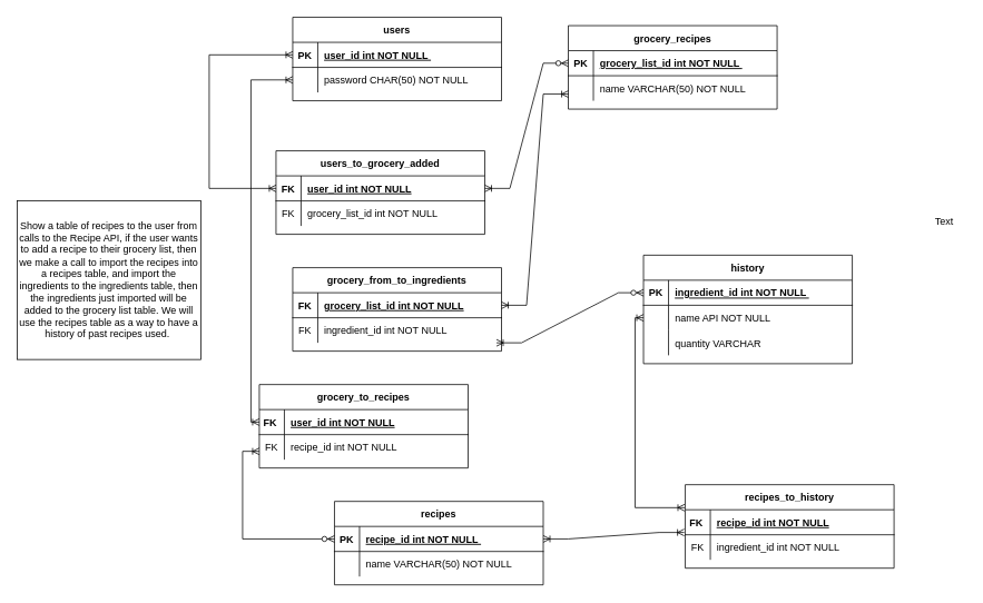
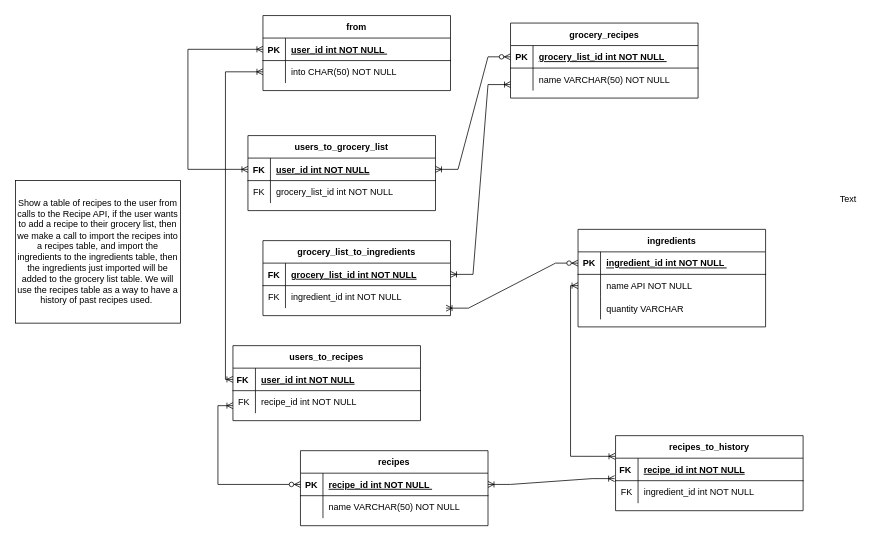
  <mxCell id="0" />
  <mxCell id="1" parent="0" />
  <mxCell id="2" value="grocery_recipes" style="shape=table;startSize=30;container=1;collapsible=1;childLayout=tableLayout;fixedRows=1;rowLines=0;fontStyle=1;align=center;resizeLast=1;" parent="1" vertex="1"><mxGeometry x="680" y="30" width="250" height="100" as="geometry" /></mxCell>
  <mxCell id="3" value="" style="shape=partialRectangle;collapsible=0;dropTarget=0;pointerEvents=0;fillColor=none;points=[[0,0.5],[1,0.5]];portConstraint=eastwest;top=0;left=0;right=0;bottom=1;" parent="2" vertex="1"><mxGeometry y="30" width="250" height="30" as="geometry" /></mxCell>
  <mxCell id="4" value="PK" style="shape=partialRectangle;overflow=hidden;connectable=0;fillColor=none;top=0;left=0;bottom=0;right=0;fontStyle=1;" parent="3" vertex="1"><mxGeometry width="30" height="30" as="geometry"><mxRectangle width="30" height="30" as="alternateBounds" /></mxGeometry></mxCell>
  <mxCell id="5" value="grocery_list_id int NOT NULL " style="shape=partialRectangle;overflow=hidden;connectable=0;fillColor=none;top=0;left=0;bottom=0;right=0;align=left;spacingLeft=6;fontStyle=5;" parent="3" vertex="1"><mxGeometry x="30" width="220" height="30" as="geometry"><mxRectangle width="220" height="30" as="alternateBounds" /></mxGeometry></mxCell>
  <mxCell id="6" value="" style="shape=partialRectangle;collapsible=0;dropTarget=0;pointerEvents=0;fillColor=none;points=[[0,0.5],[1,0.5]];portConstraint=eastwest;top=0;left=0;right=0;bottom=0;" parent="2" vertex="1"><mxGeometry y="60" width="250" height="30" as="geometry" /></mxCell>
  <mxCell id="7" value="" style="shape=partialRectangle;overflow=hidden;connectable=0;fillColor=none;top=0;left=0;bottom=0;right=0;" parent="6" vertex="1"><mxGeometry width="30" height="30" as="geometry"><mxRectangle width="30" height="30" as="alternateBounds" /></mxGeometry></mxCell>
  <mxCell id="8" value="name VARCHAR(50) NOT NULL" style="shape=partialRectangle;overflow=hidden;connectable=0;fillColor=none;top=0;left=0;bottom=0;right=0;align=left;spacingLeft=6;" parent="6" vertex="1"><mxGeometry x="30" width="220" height="30" as="geometry"><mxRectangle width="220" height="30" as="alternateBounds" /></mxGeometry></mxCell>
  <mxCell id="9" value="recipes_to_history" style="shape=table;startSize=30;container=1;collapsible=1;childLayout=tableLayout;fixedRows=1;rowLines=0;fontStyle=1;align=center;resizeLast=1;" parent="1" vertex="1"><mxGeometry x="820" y="580" width="250" height="100" as="geometry" /></mxCell>
  <mxCell id="10" value="" style="shape=partialRectangle;collapsible=0;dropTarget=0;pointerEvents=0;fillColor=none;points=[[0,0.5],[1,0.5]];portConstraint=eastwest;top=0;left=0;right=0;bottom=1;" parent="9" vertex="1"><mxGeometry y="30" width="250" height="30" as="geometry" /></mxCell>
  <mxCell id="11" value="FK " style="shape=partialRectangle;overflow=hidden;connectable=0;fillColor=none;top=0;left=0;bottom=0;right=0;fontStyle=1;" parent="10" vertex="1"><mxGeometry width="30" height="30" as="geometry"><mxRectangle width="30" height="30" as="alternateBounds" /></mxGeometry></mxCell>
  <mxCell id="12" value="recipe_id int NOT NULL" style="shape=partialRectangle;overflow=hidden;connectable=0;fillColor=none;top=0;left=0;bottom=0;right=0;align=left;spacingLeft=6;fontStyle=5;" parent="10" vertex="1"><mxGeometry x="30" width="220" height="30" as="geometry"><mxRectangle width="220" height="30" as="alternateBounds" /></mxGeometry></mxCell>
  <mxCell id="13" value="" style="shape=partialRectangle;collapsible=0;dropTarget=0;pointerEvents=0;fillColor=none;points=[[0,0.5],[1,0.5]];portConstraint=eastwest;top=0;left=0;right=0;bottom=0;" parent="9" vertex="1"><mxGeometry y="60" width="250" height="30" as="geometry" /></mxCell>
  <mxCell id="14" value="FK" style="shape=partialRectangle;overflow=hidden;connectable=0;fillColor=none;top=0;left=0;bottom=0;right=0;" parent="13" vertex="1"><mxGeometry width="30" height="30" as="geometry"><mxRectangle width="30" height="30" as="alternateBounds" /></mxGeometry></mxCell>
  <mxCell id="15" value="ingredient_id int NOT NULL" style="shape=partialRectangle;overflow=hidden;connectable=0;fillColor=none;top=0;left=0;bottom=0;right=0;align=left;spacingLeft=6;" parent="13" vertex="1"><mxGeometry x="30" width="220" height="30" as="geometry"><mxRectangle width="220" height="30" as="alternateBounds" /></mxGeometry></mxCell>
- <mxCell id="16" value="grocery_from_to_ingredients" style="shape=table;startSize=30;container=1;collapsible=1;childLayout=tableLayout;fixedRows=1;rowLines=0;fontStyle=1;align=center;resizeLast=1;" parent="1" vertex="1"><mxGeometry x="350" y="320" width="250" height="100" as="geometry" /></mxCell>
+ <mxCell id="16" value="grocery_list_to_ingredients" style="shape=table;startSize=30;container=1;collapsible=1;childLayout=tableLayout;fixedRows=1;rowLines=0;fontStyle=1;align=center;resizeLast=1;" parent="1" vertex="1"><mxGeometry x="350" y="320" width="250" height="100" as="geometry" /></mxCell>
  <mxCell id="17" value="" style="shape=partialRectangle;collapsible=0;dropTarget=0;pointerEvents=0;fillColor=none;points=[[0,0.5],[1,0.5]];portConstraint=eastwest;top=0;left=0;right=0;bottom=1;" parent="16" vertex="1"><mxGeometry y="30" width="250" height="30" as="geometry" /></mxCell>
  <mxCell id="18" value="FK" style="shape=partialRectangle;overflow=hidden;connectable=0;fillColor=none;top=0;left=0;bottom=0;right=0;fontStyle=1;" parent="17" vertex="1"><mxGeometry width="30" height="30" as="geometry"><mxRectangle width="30" height="30" as="alternateBounds" /></mxGeometry></mxCell>
  <mxCell id="19" value="grocery_list_id int NOT NULL " style="shape=partialRectangle;overflow=hidden;connectable=0;fillColor=none;top=0;left=0;bottom=0;right=0;align=left;spacingLeft=6;fontStyle=5;" parent="17" vertex="1"><mxGeometry x="30" width="220" height="30" as="geometry"><mxRectangle width="220" height="30" as="alternateBounds" /></mxGeometry></mxCell>
  <mxCell id="20" value="" style="shape=partialRectangle;collapsible=0;dropTarget=0;pointerEvents=0;fillColor=none;points=[[0,0.5],[1,0.5]];portConstraint=eastwest;top=0;left=0;right=0;bottom=0;" parent="16" vertex="1"><mxGeometry y="60" width="250" height="30" as="geometry" /></mxCell>
  <mxCell id="21" value="FK" style="shape=partialRectangle;overflow=hidden;connectable=0;fillColor=none;top=0;left=0;bottom=0;right=0;" parent="20" vertex="1"><mxGeometry width="30" height="30" as="geometry"><mxRectangle width="30" height="30" as="alternateBounds" /></mxGeometry></mxCell>
  <mxCell id="22" value="ingredient_id int NOT NULL" style="shape=partialRectangle;overflow=hidden;connectable=0;fillColor=none;top=0;left=0;bottom=0;right=0;align=left;spacingLeft=6;" parent="20" vertex="1"><mxGeometry x="30" width="220" height="30" as="geometry"><mxRectangle width="220" height="30" as="alternateBounds" /></mxGeometry></mxCell>
- <mxCell id="23" value="users" style="shape=table;startSize=30;container=1;collapsible=1;childLayout=tableLayout;fixedRows=1;rowLines=0;fontStyle=1;align=center;resizeLast=1;" vertex="1" parent="1"><mxGeometry x="350" y="20" width="250" height="100" as="geometry" /></mxCell>
+ <mxCell id="23" value="from" style="shape=table;startSize=30;container=1;collapsible=1;childLayout=tableLayout;fixedRows=1;rowLines=0;fontStyle=1;align=center;resizeLast=1;" vertex="1" parent="1"><mxGeometry x="350" y="20" width="250" height="100" as="geometry" /></mxCell>
  <mxCell id="24" value="" style="shape=partialRectangle;collapsible=0;dropTarget=0;pointerEvents=0;fillColor=none;points=[[0,0.5],[1,0.5]];portConstraint=eastwest;top=0;left=0;right=0;bottom=1;" vertex="1" parent="23"><mxGeometry y="30" width="250" height="30" as="geometry" /></mxCell>
  <mxCell id="25" value="PK" style="shape=partialRectangle;overflow=hidden;connectable=0;fillColor=none;top=0;left=0;bottom=0;right=0;fontStyle=1;" vertex="1" parent="24"><mxGeometry width="30" height="30" as="geometry"><mxRectangle width="30" height="30" as="alternateBounds" /></mxGeometry></mxCell>
  <mxCell id="26" value="user_id int NOT NULL " style="shape=partialRectangle;overflow=hidden;connectable=0;fillColor=none;top=0;left=0;bottom=0;right=0;align=left;spacingLeft=6;fontStyle=5;" vertex="1" parent="24"><mxGeometry x="30" width="220" height="30" as="geometry"><mxRectangle width="220" height="30" as="alternateBounds" /></mxGeometry></mxCell>
  <mxCell id="27" value="" style="shape=partialRectangle;collapsible=0;dropTarget=0;pointerEvents=0;fillColor=none;points=[[0,0.5],[1,0.5]];portConstraint=eastwest;top=0;left=0;right=0;bottom=0;" vertex="1" parent="23"><mxGeometry y="60" width="250" height="30" as="geometry" /></mxCell>
  <mxCell id="28" value="" style="shape=partialRectangle;overflow=hidden;connectable=0;fillColor=none;top=0;left=0;bottom=0;right=0;" vertex="1" parent="27"><mxGeometry width="30" height="30" as="geometry"><mxRectangle width="30" height="30" as="alternateBounds" /></mxGeometry></mxCell>
- <mxCell id="29" value="password CHAR(50) NOT NULL" style="shape=partialRectangle;overflow=hidden;connectable=0;fillColor=none;top=0;left=0;bottom=0;right=0;align=left;spacingLeft=6;" vertex="1" parent="27"><mxGeometry x="30" width="220" height="30" as="geometry"><mxRectangle width="220" height="30" as="alternateBounds" /></mxGeometry></mxCell>
- <mxCell id="30" value="history" style="shape=table;startSize=30;container=1;collapsible=1;childLayout=tableLayout;fixedRows=1;rowLines=0;fontStyle=1;align=center;resizeLast=1;" vertex="1" parent="1"><mxGeometry x="770" y="305" width="250" height="130" as="geometry" /></mxCell>
+ <mxCell id="29" value="into CHAR(50) NOT NULL" style="shape=partialRectangle;overflow=hidden;connectable=0;fillColor=none;top=0;left=0;bottom=0;right=0;align=left;spacingLeft=6;" vertex="1" parent="27"><mxGeometry x="30" width="220" height="30" as="geometry"><mxRectangle width="220" height="30" as="alternateBounds" /></mxGeometry></mxCell>
+ <mxCell id="30" value="ingredients" style="shape=table;startSize=30;container=1;collapsible=1;childLayout=tableLayout;fixedRows=1;rowLines=0;fontStyle=1;align=center;resizeLast=1;" vertex="1" parent="1"><mxGeometry x="770" y="305" width="250" height="130" as="geometry" /></mxCell>
  <mxCell id="31" value="" style="shape=partialRectangle;collapsible=0;dropTarget=0;pointerEvents=0;fillColor=none;points=[[0,0.5],[1,0.5]];portConstraint=eastwest;top=0;left=0;right=0;bottom=1;" vertex="1" parent="30"><mxGeometry y="30" width="250" height="30" as="geometry" /></mxCell>
  <mxCell id="32" value="PK" style="shape=partialRectangle;overflow=hidden;connectable=0;fillColor=none;top=0;left=0;bottom=0;right=0;fontStyle=1;" vertex="1" parent="31"><mxGeometry width="30" height="30" as="geometry"><mxRectangle width="30" height="30" as="alternateBounds" /></mxGeometry></mxCell>
  <mxCell id="33" value="ingredient_id int NOT NULL " style="shape=partialRectangle;overflow=hidden;connectable=0;fillColor=none;top=0;left=0;bottom=0;right=0;align=left;spacingLeft=6;fontStyle=5;" vertex="1" parent="31"><mxGeometry x="30" width="220" height="30" as="geometry"><mxRectangle width="220" height="30" as="alternateBounds" /></mxGeometry></mxCell>
  <mxCell id="34" value="" style="shape=partialRectangle;collapsible=0;dropTarget=0;pointerEvents=0;fillColor=none;points=[[0,0.5],[1,0.5]];portConstraint=eastwest;top=0;left=0;right=0;bottom=0;" vertex="1" parent="30"><mxGeometry y="60" width="250" height="30" as="geometry" /></mxCell>
  <mxCell id="35" value="" style="shape=partialRectangle;overflow=hidden;connectable=0;fillColor=none;top=0;left=0;bottom=0;right=0;" vertex="1" parent="34"><mxGeometry width="30" height="30" as="geometry"><mxRectangle width="30" height="30" as="alternateBounds" /></mxGeometry></mxCell>
  <mxCell id="36" value="name API NOT NULL" style="shape=partialRectangle;overflow=hidden;connectable=0;fillColor=none;top=0;left=0;bottom=0;right=0;align=left;spacingLeft=6;" vertex="1" parent="34"><mxGeometry x="30" width="220" height="30" as="geometry"><mxRectangle width="220" height="30" as="alternateBounds" /></mxGeometry></mxCell>
  <mxCell id="37" style="shape=partialRectangle;collapsible=0;dropTarget=0;pointerEvents=0;fillColor=none;points=[[0,0.5],[1,0.5]];portConstraint=eastwest;top=0;left=0;right=0;bottom=0;" vertex="1" parent="30"><mxGeometry y="90" width="250" height="30" as="geometry" /></mxCell>
  <mxCell id="38" style="shape=partialRectangle;overflow=hidden;connectable=0;fillColor=none;top=0;left=0;bottom=0;right=0;" vertex="1" parent="37"><mxGeometry width="30" height="30" as="geometry"><mxRectangle width="30" height="30" as="alternateBounds" /></mxGeometry></mxCell>
  <mxCell id="39" value="quantity VARCHAR" style="shape=partialRectangle;overflow=hidden;connectable=0;fillColor=none;top=0;left=0;bottom=0;right=0;align=left;spacingLeft=6;" vertex="1" parent="37"><mxGeometry x="30" width="220" height="30" as="geometry"><mxRectangle width="220" height="30" as="alternateBounds" /></mxGeometry></mxCell>
  <mxCell id="40" value="recipes" style="shape=table;startSize=30;container=1;collapsible=1;childLayout=tableLayout;fixedRows=1;rowLines=0;fontStyle=1;align=center;resizeLast=1;" vertex="1" parent="1"><mxGeometry x="400" y="600" width="250" height="100" as="geometry" /></mxCell>
  <mxCell id="41" value="" style="shape=partialRectangle;collapsible=0;dropTarget=0;pointerEvents=0;fillColor=none;points=[[0,0.5],[1,0.5]];portConstraint=eastwest;top=0;left=0;right=0;bottom=1;" vertex="1" parent="40"><mxGeometry y="30" width="250" height="30" as="geometry" /></mxCell>
  <mxCell id="42" value="PK" style="shape=partialRectangle;overflow=hidden;connectable=0;fillColor=none;top=0;left=0;bottom=0;right=0;fontStyle=1;" vertex="1" parent="41"><mxGeometry width="30" height="30" as="geometry"><mxRectangle width="30" height="30" as="alternateBounds" /></mxGeometry></mxCell>
  <mxCell id="43" value="recipe_id int NOT NULL " style="shape=partialRectangle;overflow=hidden;connectable=0;fillColor=none;top=0;left=0;bottom=0;right=0;align=left;spacingLeft=6;fontStyle=5;" vertex="1" parent="41"><mxGeometry x="30" width="220" height="30" as="geometry"><mxRectangle width="220" height="30" as="alternateBounds" /></mxGeometry></mxCell>
  <mxCell id="44" value="" style="shape=partialRectangle;collapsible=0;dropTarget=0;pointerEvents=0;fillColor=none;points=[[0,0.5],[1,0.5]];portConstraint=eastwest;top=0;left=0;right=0;bottom=0;" vertex="1" parent="40"><mxGeometry y="60" width="250" height="30" as="geometry" /></mxCell>
  <mxCell id="45" value="" style="shape=partialRectangle;overflow=hidden;connectable=0;fillColor=none;top=0;left=0;bottom=0;right=0;" vertex="1" parent="44"><mxGeometry width="30" height="30" as="geometry"><mxRectangle width="30" height="30" as="alternateBounds" /></mxGeometry></mxCell>
  <mxCell id="46" value="name VARCHAR(50) NOT NULL" style="shape=partialRectangle;overflow=hidden;connectable=0;fillColor=none;top=0;left=0;bottom=0;right=0;align=left;spacingLeft=6;" vertex="1" parent="44"><mxGeometry x="30" width="220" height="30" as="geometry"><mxRectangle width="220" height="30" as="alternateBounds" /></mxGeometry></mxCell>
- <mxCell id="47" value="users_to_grocery_added" style="shape=table;startSize=30;container=1;collapsible=1;childLayout=tableLayout;fixedRows=1;rowLines=0;fontStyle=1;align=center;resizeLast=1;" vertex="1" parent="1"><mxGeometry x="330" y="180" width="250" height="100" as="geometry" /></mxCell>
+ <mxCell id="47" value="users_to_grocery_list" style="shape=table;startSize=30;container=1;collapsible=1;childLayout=tableLayout;fixedRows=1;rowLines=0;fontStyle=1;align=center;resizeLast=1;" vertex="1" parent="1"><mxGeometry x="330" y="180" width="250" height="100" as="geometry" /></mxCell>
  <mxCell id="48" value="" style="shape=partialRectangle;collapsible=0;dropTarget=0;pointerEvents=0;fillColor=none;points=[[0,0.5],[1,0.5]];portConstraint=eastwest;top=0;left=0;right=0;bottom=1;" vertex="1" parent="47"><mxGeometry y="30" width="250" height="30" as="geometry" /></mxCell>
  <mxCell id="49" value="FK" style="shape=partialRectangle;overflow=hidden;connectable=0;fillColor=none;top=0;left=0;bottom=0;right=0;fontStyle=1;" vertex="1" parent="48"><mxGeometry width="30" height="30" as="geometry"><mxRectangle width="30" height="30" as="alternateBounds" /></mxGeometry></mxCell>
  <mxCell id="50" value="user_id int NOT NULL " style="shape=partialRectangle;overflow=hidden;connectable=0;fillColor=none;top=0;left=0;bottom=0;right=0;align=left;spacingLeft=6;fontStyle=5;" vertex="1" parent="48"><mxGeometry x="30" width="220" height="30" as="geometry"><mxRectangle width="220" height="30" as="alternateBounds" /></mxGeometry></mxCell>
  <mxCell id="51" value="" style="shape=partialRectangle;collapsible=0;dropTarget=0;pointerEvents=0;fillColor=none;points=[[0,0.5],[1,0.5]];portConstraint=eastwest;top=0;left=0;right=0;bottom=0;" vertex="1" parent="47"><mxGeometry y="60" width="250" height="30" as="geometry" /></mxCell>
  <mxCell id="52" value="FK" style="shape=partialRectangle;overflow=hidden;connectable=0;fillColor=none;top=0;left=0;bottom=0;right=0;" vertex="1" parent="51"><mxGeometry width="30" height="30" as="geometry"><mxRectangle width="30" height="30" as="alternateBounds" /></mxGeometry></mxCell>
  <mxCell id="53" value="grocery_list_id int NOT NULL" style="shape=partialRectangle;overflow=hidden;connectable=0;fillColor=none;top=0;left=0;bottom=0;right=0;align=left;spacingLeft=6;" vertex="1" parent="51"><mxGeometry x="30" width="220" height="30" as="geometry"><mxRectangle width="220" height="30" as="alternateBounds" /></mxGeometry></mxCell>
  <mxCell id="54" value="" style="edgeStyle=entityRelationEdgeStyle;fontSize=12;html=1;endArrow=ERoneToMany;startArrow=ERzeroToMany;rounded=0;entryX=0.976;entryY=1;entryDx=0;entryDy=0;entryPerimeter=0;" edge="1" parent="1" source="31" target="20"><mxGeometry width="100" height="100" relative="1" as="geometry"><mxPoint x="660" y="220" as="sourcePoint" /><mxPoint x="660" y="300" as="targetPoint" /></mxGeometry></mxCell>
  <mxCell id="55" value="" style="edgeStyle=entityRelationEdgeStyle;fontSize=12;html=1;endArrow=ERoneToMany;startArrow=ERoneToMany;rounded=0;elbow=vertical;exitX=1;exitY=0.5;exitDx=0;exitDy=0;" edge="1" parent="1" source="17"><mxGeometry width="100" height="100" relative="1" as="geometry"><mxPoint x="610" y="300" as="sourcePoint" /><mxPoint x="680" y="112" as="targetPoint" /></mxGeometry></mxCell>
  <mxCell id="56" value="Show a table of recipes to the user from calls to the Recipe API, if the user wants to add a recipe to their grocery list, then we make a call to import the recipes into a recipes table, and import the ingredients to the ingredients table, then the ingredients just imported will be added to the grocery list table. We will use the recipes table as a way to have a history of past recipes used.&amp;nbsp;" style="whiteSpace=wrap;html=1;" vertex="1" parent="1"><mxGeometry x="20" y="240" width="220" height="190" as="geometry" /></mxCell>
  <mxCell id="57" value="" style="edgeStyle=entityRelationEdgeStyle;fontSize=12;html=1;endArrow=ERoneToMany;startArrow=ERzeroToMany;rounded=0;elbow=vertical;exitX=0;exitY=0.5;exitDx=0;exitDy=0;entryX=1;entryY=0.5;entryDx=0;entryDy=0;" edge="1" parent="1" source="3" target="48"><mxGeometry width="100" height="100" relative="1" as="geometry"><mxPoint x="560" y="390" as="sourcePoint" /><mxPoint x="660" y="290" as="targetPoint" /></mxGeometry></mxCell>
  <mxCell id="58" value="" style="edgeStyle=orthogonalEdgeStyle;fontSize=12;html=1;endArrow=ERoneToMany;startArrow=ERoneToMany;rounded=0;elbow=vertical;entryX=0;entryY=0.5;entryDx=0;entryDy=0;exitX=0;exitY=0.5;exitDx=0;exitDy=0;" edge="1" parent="1" source="48" target="24"><mxGeometry width="100" height="100" relative="1" as="geometry"><mxPoint x="560" y="390" as="sourcePoint" /><mxPoint x="660" y="290" as="targetPoint" /><Array as="points"><mxPoint x="250" y="225" /><mxPoint x="250" y="65" /></Array></mxGeometry></mxCell>
  <mxCell id="59" value="Text" style="text;html=1;align=center;verticalAlign=middle;resizable=0;points=[];autosize=1;strokeColor=none;fillColor=none;" vertex="1" parent="1"><mxGeometry x="1105" y="250" width="50" height="30" as="geometry" /></mxCell>
- <mxCell id="60" value="grocery_to_recipes" style="shape=table;startSize=30;container=1;collapsible=1;childLayout=tableLayout;fixedRows=1;rowLines=0;fontStyle=1;align=center;resizeLast=1;" vertex="1" parent="1"><mxGeometry x="310" y="460" width="250" height="100" as="geometry" /></mxCell>
+ <mxCell id="60" value="users_to_recipes" style="shape=table;startSize=30;container=1;collapsible=1;childLayout=tableLayout;fixedRows=1;rowLines=0;fontStyle=1;align=center;resizeLast=1;" vertex="1" parent="1"><mxGeometry x="310" y="460" width="250" height="100" as="geometry" /></mxCell>
  <mxCell id="61" value="" style="shape=partialRectangle;collapsible=0;dropTarget=0;pointerEvents=0;fillColor=none;points=[[0,0.5],[1,0.5]];portConstraint=eastwest;top=0;left=0;right=0;bottom=1;" vertex="1" parent="60"><mxGeometry y="30" width="250" height="30" as="geometry" /></mxCell>
  <mxCell id="62" value="FK " style="shape=partialRectangle;overflow=hidden;connectable=0;fillColor=none;top=0;left=0;bottom=0;right=0;fontStyle=1;" vertex="1" parent="61"><mxGeometry width="30" height="30" as="geometry"><mxRectangle width="30" height="30" as="alternateBounds" /></mxGeometry></mxCell>
  <mxCell id="63" value="user_id int NOT NULL " style="shape=partialRectangle;overflow=hidden;connectable=0;fillColor=none;top=0;left=0;bottom=0;right=0;align=left;spacingLeft=6;fontStyle=5;" vertex="1" parent="61"><mxGeometry x="30" width="220" height="30" as="geometry"><mxRectangle width="220" height="30" as="alternateBounds" /></mxGeometry></mxCell>
  <mxCell id="64" value="" style="shape=partialRectangle;collapsible=0;dropTarget=0;pointerEvents=0;fillColor=none;points=[[0,0.5],[1,0.5]];portConstraint=eastwest;top=0;left=0;right=0;bottom=0;" vertex="1" parent="60"><mxGeometry y="60" width="250" height="30" as="geometry" /></mxCell>
  <mxCell id="65" value="FK" style="shape=partialRectangle;overflow=hidden;connectable=0;fillColor=none;top=0;left=0;bottom=0;right=0;" vertex="1" parent="64"><mxGeometry width="30" height="30" as="geometry"><mxRectangle width="30" height="30" as="alternateBounds" /></mxGeometry></mxCell>
  <mxCell id="66" value="recipe_id int NOT NULL" style="shape=partialRectangle;overflow=hidden;connectable=0;fillColor=none;top=0;left=0;bottom=0;right=0;align=left;spacingLeft=6;" vertex="1" parent="64"><mxGeometry x="30" width="220" height="30" as="geometry"><mxRectangle width="220" height="30" as="alternateBounds" /></mxGeometry></mxCell>
  <mxCell id="67" value="" style="edgeStyle=entityRelationEdgeStyle;fontSize=12;html=1;endArrow=ERoneToMany;startArrow=ERoneToMany;rounded=0;elbow=vertical;entryX=-0.005;entryY=0.908;entryDx=0;entryDy=0;entryPerimeter=0;exitX=1;exitY=0.5;exitDx=0;exitDy=0;" edge="1" parent="1" source="41" target="10"><mxGeometry width="100" height="100" relative="1" as="geometry"><mxPoint x="665" y="740" as="sourcePoint" /><mxPoint x="765" y="640" as="targetPoint" /></mxGeometry></mxCell>
  <mxCell id="68" value="" style="fontSize=12;html=1;endArrow=ERoneToMany;startArrow=ERoneToMany;rounded=0;exitX=-0.003;exitY=-0.082;exitDx=0;exitDy=0;exitPerimeter=0;elbow=vertical;entryX=0;entryY=0.5;entryDx=0;entryDy=0;edgeStyle=orthogonalEdgeStyle;" edge="1" parent="1" source="10" target="34"><mxGeometry width="100" height="100" relative="1" as="geometry"><mxPoint x="670" y="480" as="sourcePoint" /><mxPoint x="780" y="410" as="targetPoint" /></mxGeometry></mxCell>
  <mxCell id="69" value="" style="edgeStyle=orthogonalEdgeStyle;fontSize=12;html=1;endArrow=ERoneToMany;startArrow=ERoneToMany;rounded=0;elbow=vertical;exitX=0;exitY=0.5;exitDx=0;exitDy=0;entryX=0;entryY=0.5;entryDx=0;entryDy=0;" edge="1" parent="1" source="61" target="27"><mxGeometry width="100" height="100" relative="1" as="geometry"><mxPoint x="270" y="450" as="sourcePoint" /><mxPoint x="370" y="350" as="targetPoint" /></mxGeometry></mxCell>
  <mxCell id="70" value="" style="edgeStyle=orthogonalEdgeStyle;fontSize=12;html=1;endArrow=ERoneToMany;startArrow=ERzeroToMany;rounded=0;elbow=vertical;exitX=0;exitY=0.5;exitDx=0;exitDy=0;" edge="1" parent="1" source="41"><mxGeometry width="100" height="100" relative="1" as="geometry"><mxPoint x="210" y="640" as="sourcePoint" /><mxPoint x="310" y="540" as="targetPoint" /><Array as="points"><mxPoint x="290" y="645" /><mxPoint x="290" y="540" /></Array></mxGeometry></mxCell>
